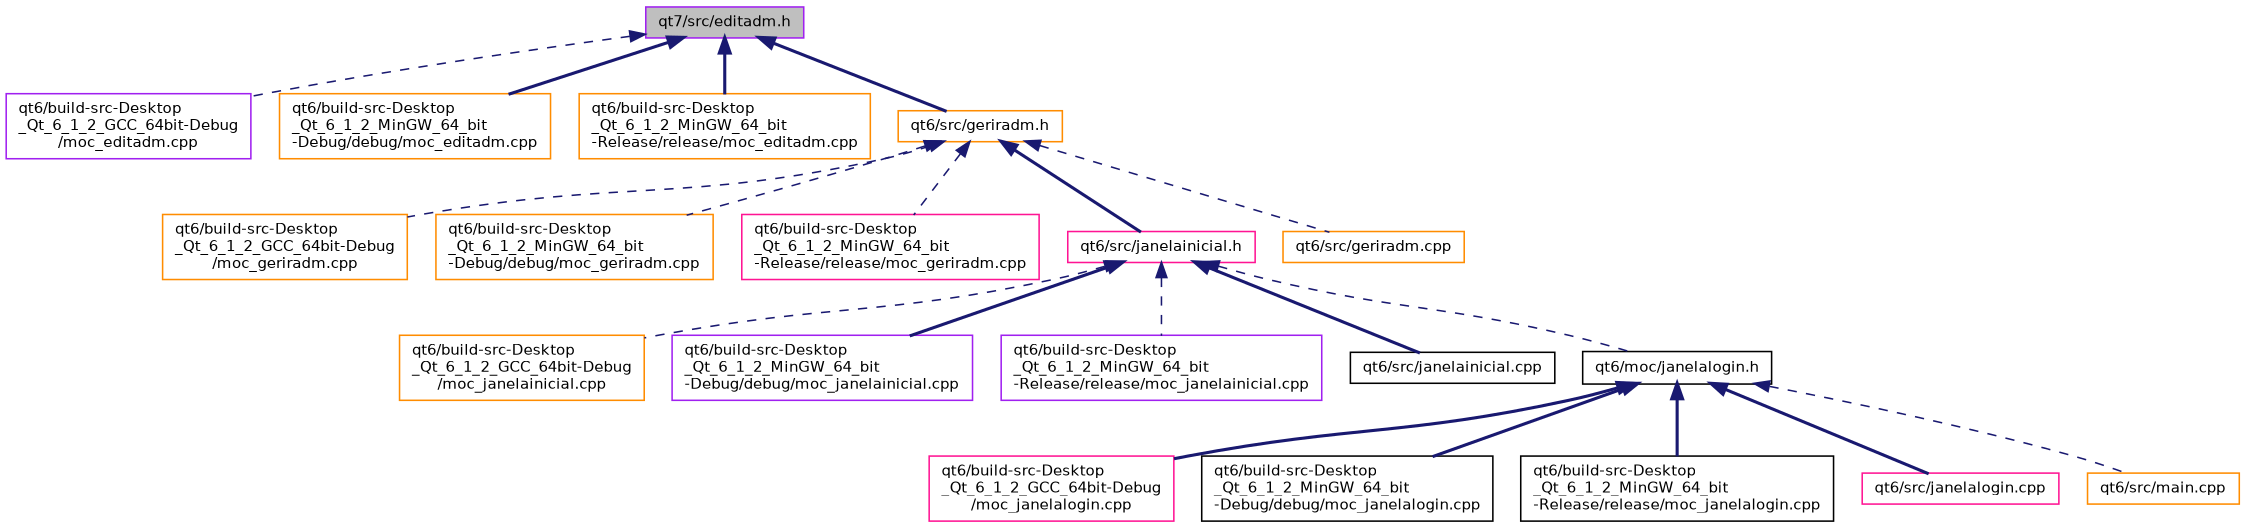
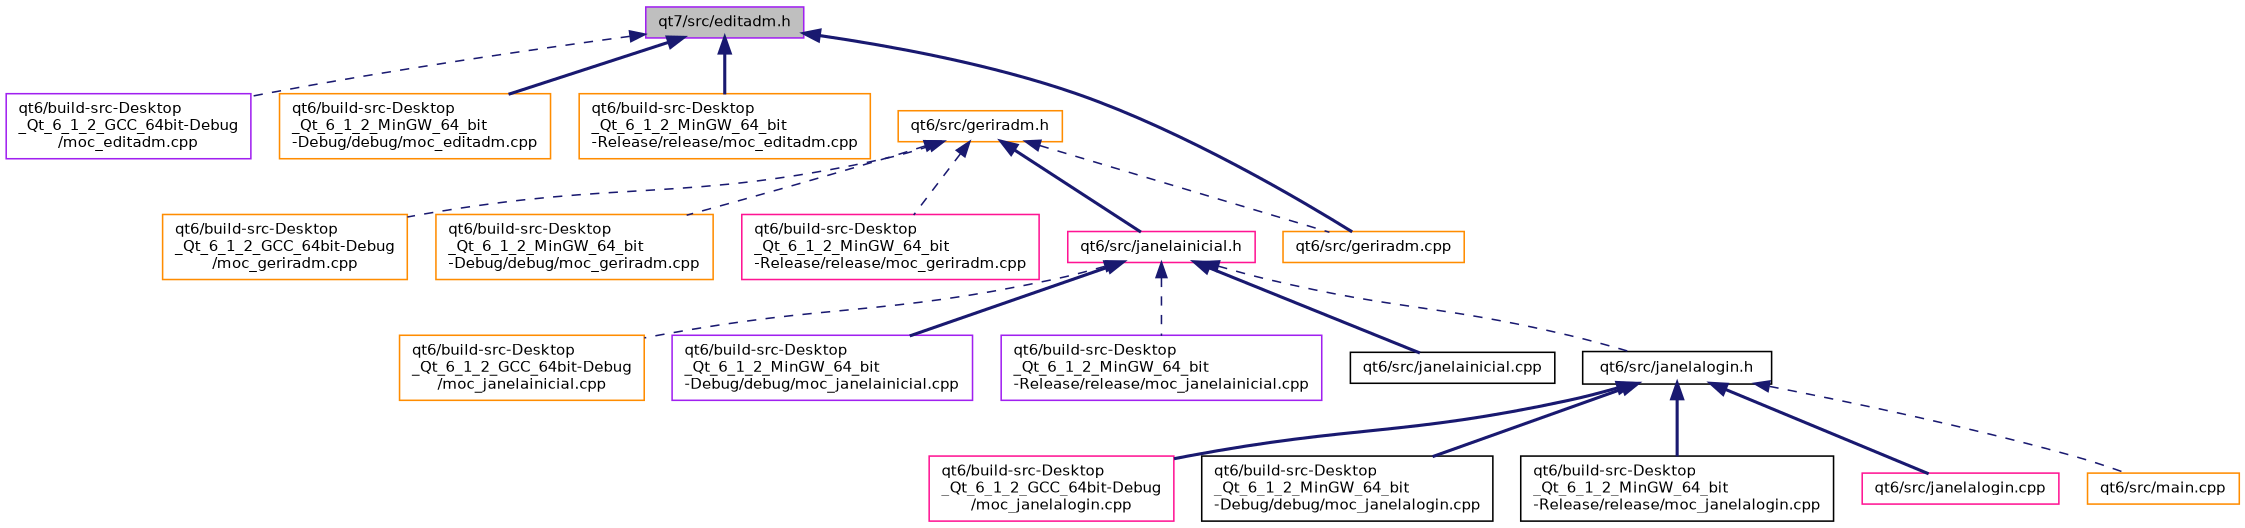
  digraph {
    node [color=darkorange fillcolor=white fontname=Helvetica fontsize=10 shape=record style=filled]
    edge [color=midnightblue dir=back fontname=Helvetica fontsize=10 labelfontname=Helvetica labelfontsize=10 style=bold]
    n1 [color=purple fillcolor=grey75 fontcolor=black height=0.2 label="qt7/src/editadm.h" width=0.4]
    n2 [color=purple height=0.2 label="qt6/build-src-Desktop\l_Qt_6_1_2_GCC_64bit-Debug\l/moc_editadm.cpp" width=0.4]
    n3 [height=0.2 label="qt6/build-src-Desktop\l_Qt_6_1_2_MinGW_64_bit\l-Debug/debug/moc_editadm.cpp" width=0.4]
    n4 [height=0.2 label="qt6/build-src-Desktop\l_Qt_6_1_2_MinGW_64_bit\l-Release/release/moc_editadm.cpp" width=0.4]
    n5 [height=0.2 label="qt6/src/geriradm.h" width=0.4]
    n6 [height=0.2 label="qt6/build-src-Desktop\l_Qt_6_1_2_GCC_64bit-Debug\l/moc_geriradm.cpp" width=0.4]
    n7 [height=0.2 label="qt6/build-src-Desktop\l_Qt_6_1_2_MinGW_64_bit\l-Debug/debug/moc_geriradm.cpp" width=0.4]
    n8 [color=deeppink height=0.2 label="qt6/build-src-Desktop\l_Qt_6_1_2_MinGW_64_bit\l-Release/release/moc_geriradm.cpp" width=0.4]
    n9 [height=0.2 label="qt6/src/geriradm.cpp" width=0.4]
    n10 [color=deeppink height=0.2 label="qt6/src/janelainicial.h" width=0.4]
    n11 [height=0.2 label="qt6/build-src-Desktop\l_Qt_6_1_2_GCC_64bit-Debug\l/moc_janelainicial.cpp" width=0.4]
    n12 [color=purple height=0.2 label="qt6/build-src-Desktop\l_Qt_6_1_2_MinGW_64_bit\l-Debug/debug/moc_janelainicial.cpp" width=0.4]
    n13 [color=purple height=0.2 label="qt6/build-src-Desktop\l_Qt_6_1_2_MinGW_64_bit\l-Release/release/moc_janelainicial.cpp" width=0.4]
    n14 [color=black height=0.2 label="qt6/src/janelainicial.cpp" width=0.4]
-   n15 [color=black height=0.2 label="qt6/moc/janelalogin.h" width=0.4]
+   n15 [color=black height=0.2 label="qt6/src/janelalogin.h" width=0.4]
    n16 [color=deeppink height=0.2 label="qt6/build-src-Desktop\l_Qt_6_1_2_GCC_64bit-Debug\l/moc_janelalogin.cpp" width=0.4]
    n17 [color=black height=0.2 label="qt6/build-src-Desktop\l_Qt_6_1_2_MinGW_64_bit\l-Debug/debug/moc_janelalogin.cpp" width=0.4]
    n18 [color=black height=0.2 label="qt6/build-src-Desktop\l_Qt_6_1_2_MinGW_64_bit\l-Release/release/moc_janelalogin.cpp" width=0.4]
    n19 [color=deeppink height=0.2 label="qt6/src/janelalogin.cpp" width=0.4]
    n20 [height=0.2 label="qt6/src/main.cpp" width=0.4]
    n1 -> n2 [style=dashed]
    n1 -> n3
    n1 -> n4
-   n1 -> n5
+   n1 -> n9
    n5 -> n6 [style=dashed]
    n5 -> n7 [style=dashed]
    n5 -> n8 [style=dashed]
    n5 -> n9 [style=dashed]
    n5 -> n10
    n10 -> n11 [style=dashed]
    n10 -> n12
    n10 -> n13 [style=dashed]
    n10 -> n14
    n10 -> n15 [style=dashed]
    n15 -> n16
    n15 -> n17
    n15 -> n18
    n15 -> n19
    n15 -> n20 [style=dashed]
  }
